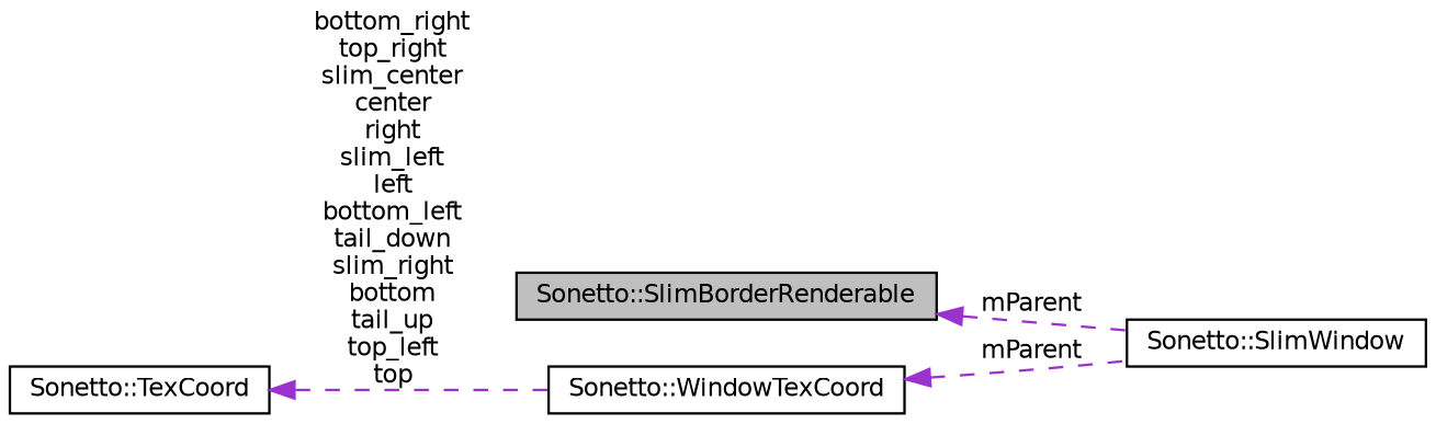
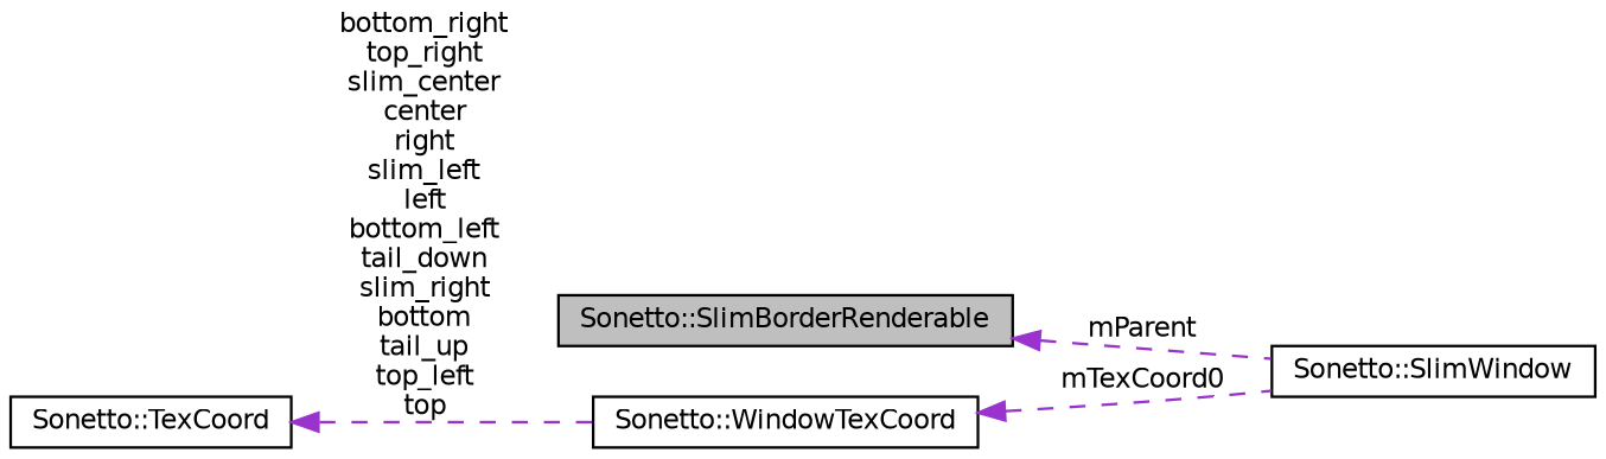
  digraph {
    fontname="DejaVu Sans"
    rankdir=LR
    node [color=black fontname="DejaVu Sans" fontsize=10 shape=record]
    edge [color=darkorchid3 dir=back fontname="DejaVu Sans" fontsize=10 labelfontname="FreeSans.ttf" labelfontsize=10 style=dashed]
    n1 [fillcolor=grey75 fontcolor=black height=0.2 label="Sonetto::SlimBorderRenderable" style=filled width=0.4]
    n2 [height=0.2 label="Sonetto::SlimWindow" width=0.4]
    n3 [height=0.2 label="Sonetto::WindowTexCoord" width=0.4]
    n4 [height=0.2 label="Sonetto::TexCoord" width=0.4]
    n1 -> n2 [label=mParent]
-   n3 -> n2 [label=mParent]
+   n3 -> n2 [label=mTexCoord0]
    n4 -> n3 [label="bottom_right\ntop_right\nslim_center\ncenter\nright\nslim_left\nleft\nbottom_left\ntail_down\nslim_right\nbottom\ntail_up\ntop_left\ntop"]
  }
